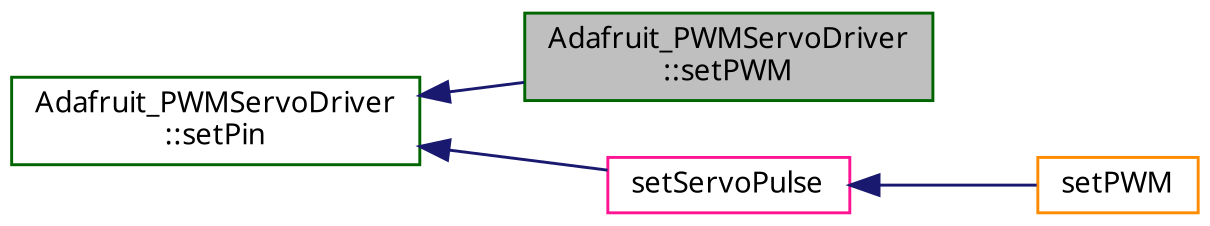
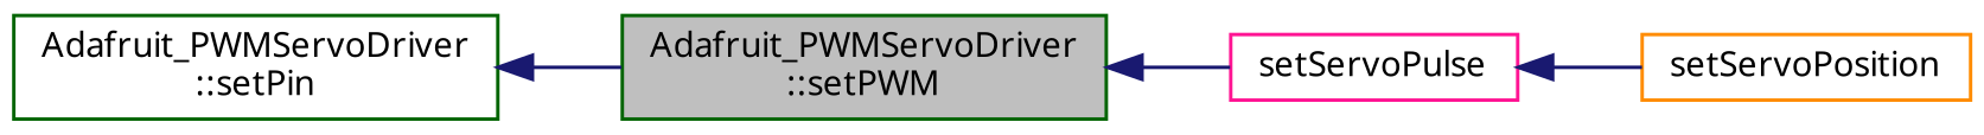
  digraph {
    fontname="Noto Sans"
    rankdir=LR
    node [color=darkgreen fillcolor=white fontname="Noto Sans" fontsize=10 shape=record style=filled]
    edge [color=midnightblue dir=back fontname="Noto Sans" fontsize=10 labelfontname=Helvetica labelfontsize=10 style=solid]
    n1 [fillcolor=grey75 fontcolor=black height=0.2 label="Adafruit_PWMServoDriver\l::setPWM" width=0.4]
    n2 [color=deeppink height=0.2 label=setServoPulse width=0.4]
    n3 [height=0.2 label="Adafruit_PWMServoDriver\l::setPin" width=0.4]
-   n4 [color=darkorange height=0.2 label=setPWM width=0.4]
-   n3 -> n2
+   n4 [color=darkorange height=0.2 label=setServoPosition width=0.4]
+   n1 -> n2
    n2 -> n4
    n3 -> n1
  }
